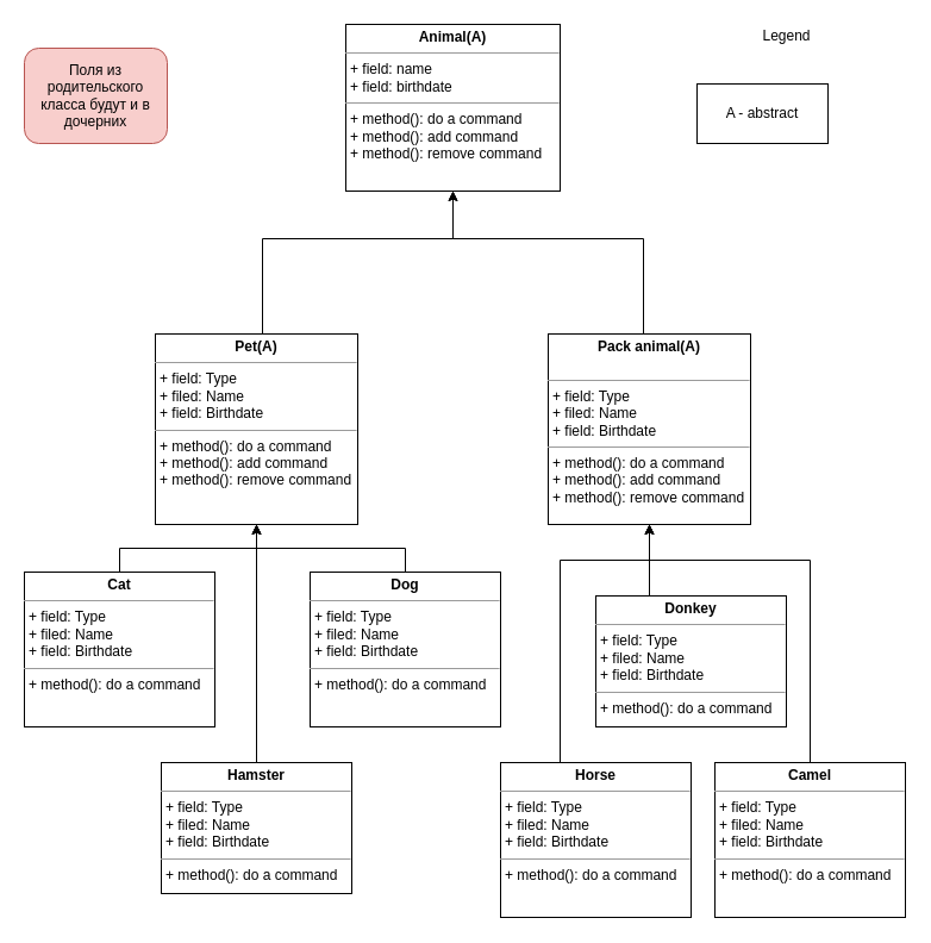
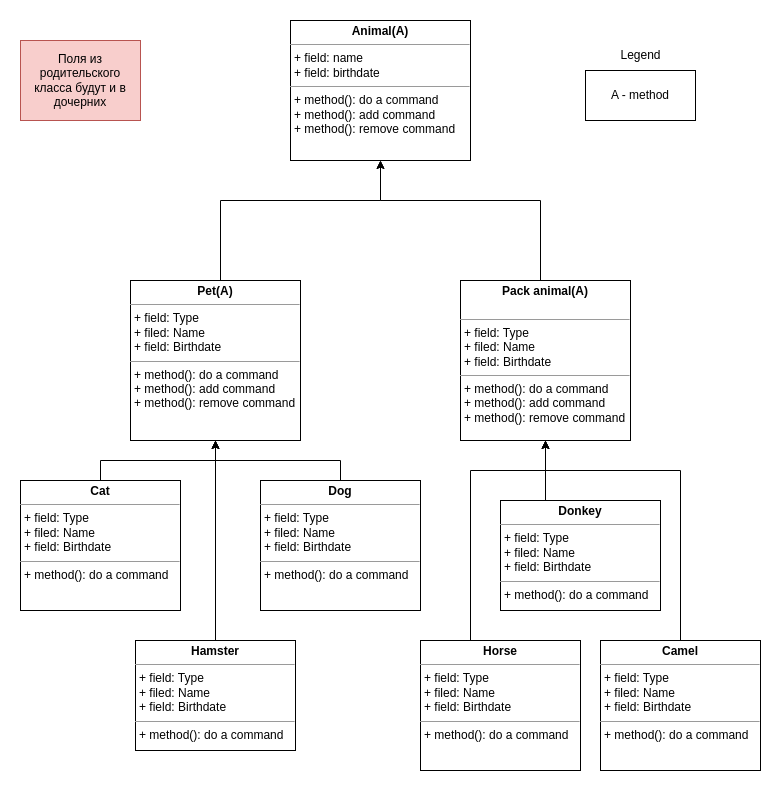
  <mxCell id="0" />
  <mxCell id="1" parent="0" />
  <mxCell id="2" style="edgeStyle=orthogonalEdgeStyle;rounded=0;orthogonalLoop=1;jettySize=auto;html=1;exitX=0.5;exitY=0;exitDx=0;exitDy=0;" edge="1" parent="1" source="3" target="12"><mxGeometry relative="1" as="geometry"><Array as="points"><mxPoint x="220" y="200" /><mxPoint x="380" y="200" /></Array></mxGeometry></mxCell>
  <mxCell id="3" value="&lt;p style=&quot;margin:0px;margin-top:4px;text-align:center;&quot;&gt;&lt;b&gt;Pet(A)&lt;/b&gt;&lt;/p&gt;&lt;hr size=&quot;1&quot;&gt;&lt;p style=&quot;margin:0px;margin-left:4px;&quot;&gt;+ field: Type&lt;/p&gt;&lt;p style=&quot;margin:0px;margin-left:4px;&quot;&gt;+ filed: Name&lt;/p&gt;&lt;p style=&quot;margin:0px;margin-left:4px;&quot;&gt;+ field: Birthdate&lt;/p&gt;&lt;hr size=&quot;1&quot;&gt;&lt;p style=&quot;border-color: var(--border-color); margin: 0px 0px 0px 4px;&quot;&gt;+ method(): do a command&lt;/p&gt;&lt;p style=&quot;border-color: var(--border-color); margin: 0px 0px 0px 4px;&quot;&gt;+ method(): add command&lt;/p&gt;&lt;p style=&quot;border-color: var(--border-color); margin: 0px 0px 0px 4px;&quot;&gt;+ method(): remove command&lt;/p&gt;" style="verticalAlign=top;align=left;overflow=fill;fontSize=12;fontFamily=Helvetica;html=1;whiteSpace=wrap;" vertex="1" parent="1"><mxGeometry x="130" y="280" width="170" height="160" as="geometry" /></mxCell>
  <mxCell id="4" style="edgeStyle=orthogonalEdgeStyle;rounded=0;orthogonalLoop=1;jettySize=auto;html=1;exitX=0.5;exitY=0;exitDx=0;exitDy=0;" edge="1" parent="1" source="5" target="12"><mxGeometry relative="1" as="geometry"><Array as="points"><mxPoint x="540" y="200" /><mxPoint x="380" y="200" /></Array></mxGeometry></mxCell>
  <mxCell id="5" value="&lt;p style=&quot;margin:0px;margin-top:4px;text-align:center;&quot;&gt;&lt;b&gt;Pack animal(A)&lt;/b&gt;&lt;/p&gt;&lt;br&gt;&lt;hr size=&quot;1&quot;&gt;&lt;p style=&quot;margin:0px;margin-left:4px;&quot;&gt;+ field: Type&lt;/p&gt;&lt;p style=&quot;margin:0px;margin-left:4px;&quot;&gt;+ filed: Name&lt;/p&gt;&lt;p style=&quot;margin:0px;margin-left:4px;&quot;&gt;+ field: Birthdate&lt;/p&gt;&lt;hr size=&quot;1&quot;&gt;&lt;p style=&quot;border-color: var(--border-color); margin: 0px 0px 0px 4px;&quot;&gt;+ method(): do a command&lt;/p&gt;&lt;p style=&quot;border-color: var(--border-color); margin: 0px 0px 0px 4px;&quot;&gt;+ method(): add command&lt;/p&gt;&lt;p style=&quot;border-color: var(--border-color); margin: 0px 0px 0px 4px;&quot;&gt;+ method(): remove command&lt;/p&gt;" style="verticalAlign=top;align=left;overflow=fill;fontSize=12;fontFamily=Helvetica;html=1;whiteSpace=wrap;" vertex="1" parent="1"><mxGeometry x="460" y="280" width="170" height="160" as="geometry" /></mxCell>
  <mxCell id="6" value="&lt;p style=&quot;margin:0px;margin-top:4px;text-align:center;&quot;&gt;&lt;b&gt;Cat&lt;/b&gt;&lt;/p&gt;&lt;hr size=&quot;1&quot;&gt;&lt;p style=&quot;border-color: var(--border-color); margin: 0px 0px 0px 4px;&quot;&gt;+ field: Type&lt;/p&gt;&lt;p style=&quot;border-color: var(--border-color); margin: 0px 0px 0px 4px;&quot;&gt;+ filed: Name&lt;/p&gt;&lt;p style=&quot;border-color: var(--border-color); margin: 0px 0px 0px 4px;&quot;&gt;+ field: Birthdate&lt;/p&gt;&lt;hr size=&quot;1&quot;&gt;&lt;p style=&quot;margin:0px;margin-left:4px;&quot;&gt;+ method(): do a command&lt;br&gt;&lt;/p&gt;" style="verticalAlign=top;align=left;overflow=fill;fontSize=12;fontFamily=Helvetica;html=1;whiteSpace=wrap;" vertex="1" parent="1"><mxGeometry x="20" y="480" width="160" height="130" as="geometry" /></mxCell>
  <mxCell id="7" style="edgeStyle=orthogonalEdgeStyle;rounded=0;orthogonalLoop=1;jettySize=auto;html=1;exitX=0.5;exitY=0;exitDx=0;exitDy=0;" edge="1" parent="1" source="8" target="3"><mxGeometry relative="1" as="geometry" /></mxCell>
  <mxCell id="8" value="&lt;p style=&quot;margin:0px;margin-top:4px;text-align:center;&quot;&gt;&lt;b&gt;Hamster&lt;/b&gt;&lt;/p&gt;&lt;hr size=&quot;1&quot;&gt;&lt;p style=&quot;border-color: var(--border-color); margin: 0px 0px 0px 4px;&quot;&gt;+ field: Type&lt;/p&gt;&lt;p style=&quot;border-color: var(--border-color); margin: 0px 0px 0px 4px;&quot;&gt;+ filed: Name&lt;/p&gt;&lt;p style=&quot;border-color: var(--border-color); margin: 0px 0px 0px 4px;&quot;&gt;+ field: Birthdate&lt;/p&gt;&lt;hr size=&quot;1&quot;&gt;&lt;p style=&quot;margin:0px;margin-left:4px;&quot;&gt;+ method(): do a command&lt;br&gt;&lt;/p&gt;" style="verticalAlign=top;align=left;overflow=fill;fontSize=12;fontFamily=Helvetica;html=1;whiteSpace=wrap;" vertex="1" parent="1"><mxGeometry x="135" y="640" width="160" height="110" as="geometry" /></mxCell>
  <mxCell id="9" style="edgeStyle=orthogonalEdgeStyle;rounded=0;orthogonalLoop=1;jettySize=auto;html=1;exitX=0.5;exitY=0;exitDx=0;exitDy=0;" edge="1" parent="1" source="10" target="3"><mxGeometry relative="1" as="geometry" /></mxCell>
  <mxCell id="10" value="&lt;p style=&quot;margin:0px;margin-top:4px;text-align:center;&quot;&gt;&lt;b&gt;Dog&lt;/b&gt;&lt;/p&gt;&lt;hr size=&quot;1&quot;&gt;&lt;p style=&quot;border-color: var(--border-color); margin: 0px 0px 0px 4px;&quot;&gt;+ field: Type&lt;/p&gt;&lt;p style=&quot;border-color: var(--border-color); margin: 0px 0px 0px 4px;&quot;&gt;+ filed: Name&lt;/p&gt;&lt;p style=&quot;border-color: var(--border-color); margin: 0px 0px 0px 4px;&quot;&gt;+ field: Birthdate&lt;/p&gt;&lt;hr size=&quot;1&quot;&gt;&lt;p style=&quot;margin:0px;margin-left:4px;&quot;&gt;+ method(): do a command&lt;br&gt;&lt;/p&gt;" style="verticalAlign=top;align=left;overflow=fill;fontSize=12;fontFamily=Helvetica;html=1;whiteSpace=wrap;" vertex="1" parent="1"><mxGeometry x="260" y="480" width="160" height="130" as="geometry" /></mxCell>
  <mxCell id="11" style="edgeStyle=orthogonalEdgeStyle;rounded=0;orthogonalLoop=1;jettySize=auto;html=1;exitX=0.5;exitY=0;exitDx=0;exitDy=0;entryX=0.5;entryY=1;entryDx=0;entryDy=0;" edge="1" parent="1" source="6" target="3"><mxGeometry relative="1" as="geometry" /></mxCell>
  <mxCell id="12" value="&lt;p style=&quot;margin:0px;margin-top:4px;text-align:center;&quot;&gt;&lt;b&gt;Animal(A)&lt;/b&gt;&lt;/p&gt;&lt;hr size=&quot;1&quot;&gt;&lt;p style=&quot;margin:0px;margin-left:4px;&quot;&gt;+ field: name&lt;/p&gt;&lt;p style=&quot;margin:0px;margin-left:4px;&quot;&gt;+ field: birthdate&lt;/p&gt;&lt;hr size=&quot;1&quot;&gt;&lt;p style=&quot;margin:0px;margin-left:4px;&quot;&gt;+ method(): do a command&lt;/p&gt;&lt;p style=&quot;margin:0px;margin-left:4px;&quot;&gt;+ method(): add command&lt;/p&gt;&lt;p style=&quot;margin:0px;margin-left:4px;&quot;&gt;+ method(): remove command&lt;/p&gt;" style="verticalAlign=top;align=left;overflow=fill;fontSize=12;fontFamily=Helvetica;html=1;whiteSpace=wrap;" vertex="1" parent="1"><mxGeometry x="290" y="20" width="180" height="140" as="geometry" /></mxCell>
- <mxCell id="13" value="Поля из родительского класса будут и в дочерних" style="html=1;whiteSpace=wrap;fillColor=#f8cecc;strokeColor=#b85450;rounded=1;" vertex="1" parent="1"><mxGeometry x="20" y="40" width="120" height="80" as="geometry" /></mxCell>
- <mxCell id="14" value="A - abstract" style="html=1;whiteSpace=wrap;" vertex="1" parent="1"><mxGeometry x="585" y="70" width="110" height="50" as="geometry" /></mxCell>
- <mxCell id="15" value="Legend" style="text;html=1;align=center;verticalAlign=middle;resizable=0;points=[];autosize=1;strokeColor=none;fillColor=none;" vertex="1" parent="1"><mxGeometry x="630" y="15" width="60" height="30" as="geometry" /></mxCell>
+ <mxCell id="13" value="Поля из родительского класса будут и в дочерних" style="html=1;whiteSpace=wrap;fillColor=#f8cecc;strokeColor=#b85450;" vertex="1" parent="1"><mxGeometry x="20" y="40" width="120" height="80" as="geometry" /></mxCell>
+ <mxCell id="14" value="A - method" style="html=1;whiteSpace=wrap;" vertex="1" parent="1"><mxGeometry x="585" y="70" width="110" height="50" as="geometry" /></mxCell>
+ <mxCell id="15" value="Legend" style="text;html=1;align=center;verticalAlign=middle;resizable=0;points=[];autosize=1;strokeColor=none;fillColor=none;" vertex="1" parent="1"><mxGeometry x="610" y="40" width="60" height="30" as="geometry" /></mxCell>
  <mxCell id="16" style="edgeStyle=orthogonalEdgeStyle;rounded=0;orthogonalLoop=1;jettySize=auto;html=1;exitX=0.5;exitY=0;exitDx=0;exitDy=0;entryX=0.5;entryY=1;entryDx=0;entryDy=0;" edge="1" parent="1" source="17" target="5"><mxGeometry relative="1" as="geometry"><Array as="points"><mxPoint x="470" y="640" /><mxPoint x="470" y="470" /><mxPoint x="545" y="470" /></Array></mxGeometry></mxCell>
  <mxCell id="17" value="&lt;p style=&quot;margin:0px;margin-top:4px;text-align:center;&quot;&gt;&lt;b&gt;Horse&lt;/b&gt;&lt;/p&gt;&lt;hr size=&quot;1&quot;&gt;&lt;p style=&quot;border-color: var(--border-color); margin: 0px 0px 0px 4px;&quot;&gt;+ field: Type&lt;/p&gt;&lt;p style=&quot;border-color: var(--border-color); margin: 0px 0px 0px 4px;&quot;&gt;+ filed: Name&lt;/p&gt;&lt;p style=&quot;border-color: var(--border-color); margin: 0px 0px 0px 4px;&quot;&gt;+ field: Birthdate&lt;/p&gt;&lt;hr size=&quot;1&quot;&gt;&lt;p style=&quot;margin:0px;margin-left:4px;&quot;&gt;+ method(): do a command&lt;br&gt;&lt;/p&gt;" style="verticalAlign=top;align=left;overflow=fill;fontSize=12;fontFamily=Helvetica;html=1;whiteSpace=wrap;" vertex="1" parent="1"><mxGeometry x="420" y="640" width="160" height="130" as="geometry" /></mxCell>
  <mxCell id="18" style="edgeStyle=orthogonalEdgeStyle;rounded=0;orthogonalLoop=1;jettySize=auto;html=1;exitX=0.5;exitY=0;exitDx=0;exitDy=0;" edge="1" parent="1" source="19" target="5"><mxGeometry relative="1" as="geometry"><Array as="points"><mxPoint x="545" y="500" /></Array></mxGeometry></mxCell>
  <mxCell id="19" value="&lt;p style=&quot;margin:0px;margin-top:4px;text-align:center;&quot;&gt;&lt;b&gt;Donkey&lt;/b&gt;&lt;/p&gt;&lt;hr size=&quot;1&quot;&gt;&lt;p style=&quot;border-color: var(--border-color); margin: 0px 0px 0px 4px;&quot;&gt;+ field: Type&lt;/p&gt;&lt;p style=&quot;border-color: var(--border-color); margin: 0px 0px 0px 4px;&quot;&gt;+ filed: Name&lt;/p&gt;&lt;p style=&quot;border-color: var(--border-color); margin: 0px 0px 0px 4px;&quot;&gt;+ field: Birthdate&lt;/p&gt;&lt;hr size=&quot;1&quot;&gt;&lt;p style=&quot;margin:0px;margin-left:4px;&quot;&gt;+ method(): do a command&lt;br&gt;&lt;/p&gt;" style="verticalAlign=top;align=left;overflow=fill;fontSize=12;fontFamily=Helvetica;html=1;whiteSpace=wrap;" vertex="1" parent="1"><mxGeometry x="500" y="500" width="160" height="110" as="geometry" /></mxCell>
  <mxCell id="20" style="edgeStyle=orthogonalEdgeStyle;rounded=0;orthogonalLoop=1;jettySize=auto;html=1;exitX=0.5;exitY=0;exitDx=0;exitDy=0;" edge="1" parent="1" source="21" target="5"><mxGeometry relative="1" as="geometry"><Array as="points"><mxPoint x="680" y="470" /><mxPoint x="545" y="470" /></Array></mxGeometry></mxCell>
  <mxCell id="21" value="&lt;p style=&quot;margin:0px;margin-top:4px;text-align:center;&quot;&gt;&lt;b&gt;Camel&lt;/b&gt;&lt;/p&gt;&lt;hr size=&quot;1&quot;&gt;&lt;p style=&quot;border-color: var(--border-color); margin: 0px 0px 0px 4px;&quot;&gt;+ field: Type&lt;/p&gt;&lt;p style=&quot;border-color: var(--border-color); margin: 0px 0px 0px 4px;&quot;&gt;+ filed: Name&lt;/p&gt;&lt;p style=&quot;border-color: var(--border-color); margin: 0px 0px 0px 4px;&quot;&gt;+ field: Birthdate&lt;/p&gt;&lt;hr size=&quot;1&quot;&gt;&lt;p style=&quot;margin:0px;margin-left:4px;&quot;&gt;+ method(): do a command&lt;br&gt;&lt;/p&gt;" style="verticalAlign=top;align=left;overflow=fill;fontSize=12;fontFamily=Helvetica;html=1;whiteSpace=wrap;" vertex="1" parent="1"><mxGeometry x="600" y="640" width="160" height="130" as="geometry" /></mxCell>
